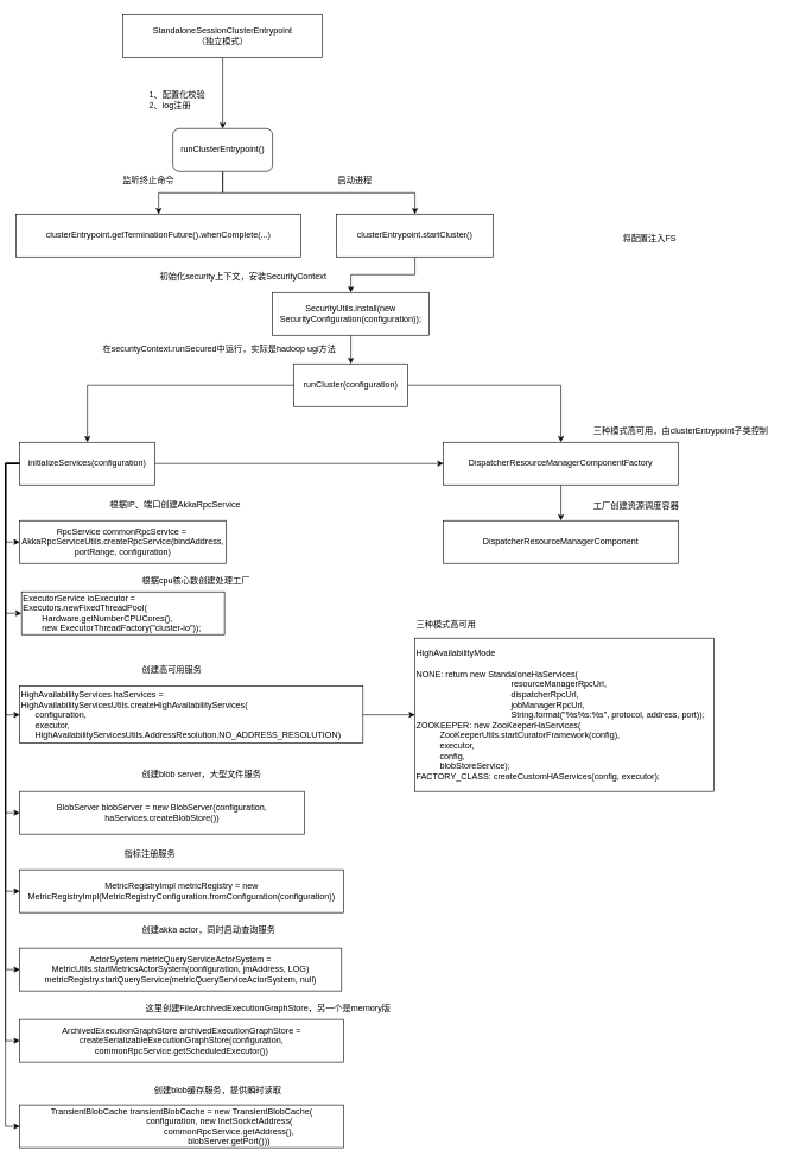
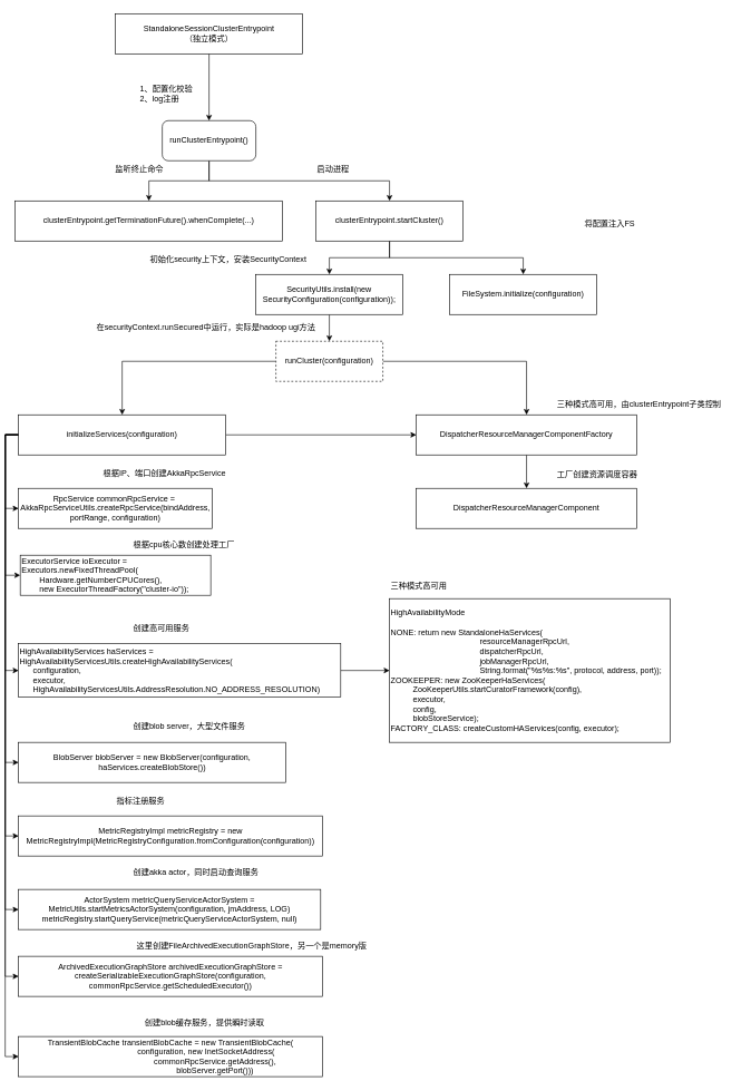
  <mxCell id="0" />
  <mxCell id="1" parent="0" />
  <mxCell id="2" value="&lt;div style=&quot;white-space: pre-wrap; line-height: 1.75; font-size: 12px;&quot;&gt;&lt;br style=&quot;font-size: 12px;&quot;&gt;&lt;/div&gt;" style="text;html=1;resizable=0;points=[];autosize=1;align=left;verticalAlign=top;spacingTop=-4;labelBackgroundColor=none;fontSize=12;" parent="1" vertex="1"><mxGeometry x="310" y="110" width="20" height="30" as="geometry" /></mxCell>
  <mxCell id="3" style="edgeStyle=orthogonalEdgeStyle;rounded=0;orthogonalLoop=1;jettySize=auto;html=1;labelBackgroundColor=none;fontSize=12;" parent="1" source="4" target="17" edge="1"><mxGeometry relative="1" as="geometry" /></mxCell>
  <mxCell id="4" value="&lt;span style=&quot;font-size: 12px; text-align: left; white-space: pre-wrap;&quot;&gt;StandaloneSessionClusterEntrypoint&lt;br style=&quot;font-size: 12px;&quot;&gt;（独立模式）&lt;/span&gt;" style="rounded=0;whiteSpace=wrap;html=1;labelBackgroundColor=none;fontSize=12;" parent="1" vertex="1"><mxGeometry x="170" y="20" width="280" height="60" as="geometry" /></mxCell>
+ <mxCell id="5" style="edgeStyle=orthogonalEdgeStyle;rounded=0;orthogonalLoop=1;jettySize=auto;html=1;labelBackgroundColor=none;fontSize=12;" parent="1" source="7" target="9" edge="1"><mxGeometry relative="1" as="geometry" /></mxCell>
  <mxCell id="6" style="edgeStyle=orthogonalEdgeStyle;rounded=0;orthogonalLoop=1;jettySize=auto;html=1;labelBackgroundColor=none;fontSize=12;" parent="1" source="7" target="11" edge="1"><mxGeometry relative="1" as="geometry" /></mxCell>
  <mxCell id="7" value="&lt;div style=&quot;white-space: pre-wrap; text-align: left; line-height: 1.75; font-size: 12px;&quot;&gt;clusterEntrypoint.startCluster()&lt;/div&gt;" style="rounded=0;whiteSpace=wrap;html=1;labelBackgroundColor=none;fontSize=12;" parent="1" vertex="1"><mxGeometry x="470" y="300" width="220" height="60" as="geometry" /></mxCell>
  <mxCell id="8" value="&lt;div style=&quot;white-space: pre-wrap; text-align: left; line-height: 1.75; font-size: 12px;&quot;&gt;clusterEntrypoint.getTerminationFuture().whenComplete(...)&lt;/div&gt;" style="rounded=0;whiteSpace=wrap;html=1;labelBackgroundColor=none;fontSize=12;" parent="1" vertex="1"><mxGeometry x="20" y="300" width="400" height="60" as="geometry" /></mxCell>
+ <mxCell id="9" value="FileSystem.initialize(configuration)" style="rounded=0;whiteSpace=wrap;html=1;labelBackgroundColor=none;fontSize=12;" parent="1" vertex="1"><mxGeometry x="670" y="410" width="220" height="60" as="geometry" /></mxCell>
  <mxCell id="10" style="edgeStyle=orthogonalEdgeStyle;rounded=0;orthogonalLoop=1;jettySize=auto;html=1;labelBackgroundColor=none;fontSize=12;" parent="1" source="11" target="14" edge="1"><mxGeometry relative="1" as="geometry" /></mxCell>
  <mxCell id="11" value="SecurityUtils.install(new SecurityConfiguration(configuration));" style="rounded=0;whiteSpace=wrap;html=1;labelBackgroundColor=none;fontSize=12;" parent="1" vertex="1"><mxGeometry x="380" y="410" width="220" height="60" as="geometry" /></mxCell>
  <mxCell id="12" style="edgeStyle=orthogonalEdgeStyle;rounded=0;orthogonalLoop=1;jettySize=auto;html=1;entryX=0.5;entryY=0;entryDx=0;entryDy=0;labelBackgroundColor=none;fontSize=12;" parent="1" source="14" target="33" edge="1"><mxGeometry relative="1" as="geometry" /></mxCell>
  <mxCell id="13" style="edgeStyle=orthogonalEdgeStyle;rounded=0;orthogonalLoop=1;jettySize=auto;html=1;entryX=0.5;entryY=0;entryDx=0;entryDy=0;" edge="1" parent="1" source="14" target="54"><mxGeometry relative="1" as="geometry" /></mxCell>
- <mxCell id="14" value="runCluster(configuration)" style="rounded=0;whiteSpace=wrap;html=1;labelBackgroundColor=none;fontSize=12;" parent="1" vertex="1"><mxGeometry x="410" y="510" width="160" height="60" as="geometry" /></mxCell>
+ <mxCell id="14" value="runCluster(configuration)" style="rounded=0;whiteSpace=wrap;html=1;labelBackgroundColor=none;fontSize=12;dashed=1;" parent="1" vertex="1"><mxGeometry x="410" y="510" width="160" height="60" as="geometry" /></mxCell>
  <mxCell id="15" style="edgeStyle=orthogonalEdgeStyle;rounded=0;orthogonalLoop=1;jettySize=auto;html=1;labelBackgroundColor=none;fontSize=12;" parent="1" source="17" target="8" edge="1"><mxGeometry relative="1" as="geometry" /></mxCell>
  <mxCell id="16" style="edgeStyle=orthogonalEdgeStyle;rounded=0;orthogonalLoop=1;jettySize=auto;html=1;labelBackgroundColor=none;fontSize=12;exitX=0.5;exitY=1;exitDx=0;exitDy=0;" parent="1" source="17" target="7" edge="1"><mxGeometry relative="1" as="geometry" /></mxCell>
  <mxCell id="17" value="&lt;span style=&quot;text-align: left&quot;&gt;runClusterEntrypoint()&lt;/span&gt;" style="whiteSpace=wrap;html=1;labelBackgroundColor=none;fontSize=12;rounded=1;" parent="1" vertex="1"><mxGeometry x="240" y="180" width="140" height="60" as="geometry" /></mxCell>
  <mxCell id="18" value="1、配置化校验&lt;br&gt;2、log注册" style="text;html=1;resizable=0;points=[];autosize=1;align=left;verticalAlign=top;spacingTop=-4;fontSize=12;" parent="1" vertex="1"><mxGeometry x="205" y="123" width="90" height="30" as="geometry" /></mxCell>
  <mxCell id="19" value="监听终止命令" style="text;html=1;resizable=0;points=[];autosize=1;align=left;verticalAlign=top;spacingTop=-4;fontSize=12;" parent="1" vertex="1"><mxGeometry x="168" y="243" width="90" height="20" as="geometry" /></mxCell>
  <mxCell id="20" value="启动进程" style="text;html=1;resizable=0;points=[];autosize=1;align=left;verticalAlign=top;spacingTop=-4;fontSize=12;" parent="1" vertex="1"><mxGeometry x="470" y="243" width="60" height="20" as="geometry" /></mxCell>
  <mxCell id="21" value="将配置注入FS" style="text;html=1;resizable=0;points=[];autosize=1;align=left;verticalAlign=top;spacingTop=-4;fontSize=12;" parent="1" vertex="1"><mxGeometry x="870" y="325" width="90" height="20" as="geometry" /></mxCell>
  <mxCell id="22" value="初始化security上下文，安装SecurityContext" style="text;html=1;resizable=0;points=[];autosize=1;align=left;verticalAlign=top;spacingTop=-4;fontSize=12;" parent="1" vertex="1"><mxGeometry x="220" y="378" width="250" height="20" as="geometry" /></mxCell>
  <mxCell id="23" value="在securityContext.runSecured中运行，实际是hadoop ugi方法" style="text;html=1;resizable=0;points=[];autosize=1;align=left;verticalAlign=top;spacingTop=-4;fontSize=12;" parent="1" vertex="1"><mxGeometry x="140" y="480" width="340" height="20" as="geometry" /></mxCell>
  <mxCell id="24" style="edgeStyle=orthogonalEdgeStyle;rounded=0;orthogonalLoop=1;jettySize=auto;html=1;exitX=0;exitY=0.5;exitDx=0;exitDy=0;entryX=0;entryY=0.5;entryDx=0;entryDy=0;labelBackgroundColor=none;fontSize=12;align=left;" parent="1" source="33" target="34" edge="1"><mxGeometry relative="1" as="geometry" /></mxCell>
  <mxCell id="25" style="edgeStyle=orthogonalEdgeStyle;rounded=0;orthogonalLoop=1;jettySize=auto;html=1;entryX=0;entryY=0.5;entryDx=0;entryDy=0;labelBackgroundColor=none;fontSize=12;align=left;exitX=0;exitY=0.5;exitDx=0;exitDy=0;" parent="1" source="33" target="36" edge="1"><mxGeometry relative="1" as="geometry" /></mxCell>
  <mxCell id="26" style="edgeStyle=orthogonalEdgeStyle;rounded=0;orthogonalLoop=1;jettySize=auto;html=1;entryX=0;entryY=0.5;entryDx=0;entryDy=0;labelBackgroundColor=none;fontSize=12;align=left;exitX=0;exitY=0.5;exitDx=0;exitDy=0;" parent="1" source="33" target="39" edge="1"><mxGeometry relative="1" as="geometry" /></mxCell>
  <mxCell id="27" style="edgeStyle=orthogonalEdgeStyle;rounded=0;orthogonalLoop=1;jettySize=auto;html=1;entryX=0;entryY=0.5;entryDx=0;entryDy=0;exitX=0;exitY=0.5;exitDx=0;exitDy=0;" parent="1" source="33" target="43" edge="1"><mxGeometry relative="1" as="geometry" /></mxCell>
  <mxCell id="28" style="edgeStyle=orthogonalEdgeStyle;rounded=0;orthogonalLoop=1;jettySize=auto;html=1;entryX=0;entryY=0.5;entryDx=0;entryDy=0;exitX=0;exitY=0.5;exitDx=0;exitDy=0;" parent="1" source="33" target="45" edge="1"><mxGeometry relative="1" as="geometry" /></mxCell>
  <mxCell id="29" style="edgeStyle=orthogonalEdgeStyle;rounded=0;orthogonalLoop=1;jettySize=auto;html=1;entryX=0;entryY=0.5;entryDx=0;entryDy=0;exitX=0;exitY=0.5;exitDx=0;exitDy=0;" parent="1" source="33" target="47" edge="1"><mxGeometry relative="1" as="geometry" /></mxCell>
  <mxCell id="30" style="edgeStyle=orthogonalEdgeStyle;rounded=0;orthogonalLoop=1;jettySize=auto;html=1;entryX=0;entryY=0.5;entryDx=0;entryDy=0;exitX=0;exitY=0.5;exitDx=0;exitDy=0;" parent="1" source="33" target="49" edge="1"><mxGeometry relative="1" as="geometry" /></mxCell>
  <mxCell id="31" style="edgeStyle=orthogonalEdgeStyle;rounded=0;orthogonalLoop=1;jettySize=auto;html=1;entryX=0;entryY=0.5;entryDx=0;entryDy=0;exitX=0;exitY=0.5;exitDx=0;exitDy=0;" parent="1" source="33" target="51" edge="1"><mxGeometry relative="1" as="geometry" /></mxCell>
  <mxCell id="32" style="edgeStyle=orthogonalEdgeStyle;rounded=0;orthogonalLoop=1;jettySize=auto;html=1;entryX=0;entryY=0.5;entryDx=0;entryDy=0;" edge="1" parent="1" source="33" target="54"><mxGeometry relative="1" as="geometry" /></mxCell>
- <mxCell id="33" value="initializeServices(configuration)" style="rounded=0;whiteSpace=wrap;html=1;labelBackgroundColor=none;fontSize=12;" parent="1" vertex="1"><mxGeometry x="25" y="620" width="190" height="60" as="geometry" /></mxCell>
+ <mxCell id="33" value="initializeServices(configuration)" style="rounded=0;whiteSpace=wrap;html=1;labelBackgroundColor=none;fontSize=12;" parent="1" vertex="1"><mxGeometry x="25" y="620" width="310" height="60" as="geometry" /></mxCell>
  <mxCell id="34" value="RpcService commonRpcService =&amp;nbsp;&lt;br&gt;AkkaRpcServiceUtils.createRpcService(bindAddress, portRange, configuration)" style="rounded=0;whiteSpace=wrap;html=1;labelBackgroundColor=none;fontSize=12;" parent="1" vertex="1"><mxGeometry x="25" y="730" width="290" height="60" as="geometry" /></mxCell>
  <mxCell id="35" value="根据IP、端口创建AkkaRpcService" style="text;html=1;resizable=0;points=[];autosize=1;align=left;verticalAlign=top;spacingTop=-4;fontSize=12;" parent="1" vertex="1"><mxGeometry x="150" y="698" width="200" height="20" as="geometry" /></mxCell>
  <mxCell id="36" value="ExecutorService ioExecutor&amp;nbsp;&lt;span&gt;= Executors.newFixedThreadPool(&lt;/span&gt;&lt;div&gt;&amp;nbsp; &amp;nbsp; &amp;nbsp; &amp;nbsp; Hardware.getNumberCPUCores(),&lt;/div&gt;&lt;div&gt;&amp;nbsp; &amp;nbsp; &amp;nbsp; &amp;nbsp; new ExecutorThreadFactory(&quot;cluster-io&quot;));&lt;/div&gt;" style="rounded=0;whiteSpace=wrap;html=1;labelBackgroundColor=none;fontSize=12;align=left;" parent="1" vertex="1"><mxGeometry x="27.5" y="830" width="285" height="60" as="geometry" /></mxCell>
  <mxCell id="37" value="根据cpu核心数创建处理工厂" style="text;html=1;resizable=0;points=[];autosize=1;align=left;verticalAlign=top;spacingTop=-4;fontSize=12;" parent="1" vertex="1"><mxGeometry x="195" y="805" width="170" height="20" as="geometry" /></mxCell>
  <mxCell id="38" style="edgeStyle=orthogonalEdgeStyle;rounded=0;orthogonalLoop=1;jettySize=auto;html=1;entryX=0;entryY=0.5;entryDx=0;entryDy=0;labelBackgroundColor=none;fontSize=12;align=left;" parent="1" source="39" target="40" edge="1"><mxGeometry relative="1" as="geometry" /></mxCell>
  <mxCell id="39" value="&lt;div&gt;HighAvailabilityServices haServices = HighAvailabilityServicesUtils.createHighAvailabilityServices(&lt;/div&gt;&lt;div&gt;&amp;nbsp; &amp;nbsp; &amp;nbsp; configuration,&lt;/div&gt;&lt;div&gt;&amp;nbsp; &amp;nbsp; &amp;nbsp; executor,&lt;/div&gt;&lt;div&gt;&amp;nbsp; &amp;nbsp; &amp;nbsp; HighAvailabilityServicesUtils.AddressResolution.NO_ADDRESS_RESOLUTION)&lt;/div&gt;" style="rounded=0;whiteSpace=wrap;html=1;labelBackgroundColor=none;fontSize=12;align=left;" parent="1" vertex="1"><mxGeometry x="25" y="962.5" width="482" height="80" as="geometry" /></mxCell>
  <mxCell id="40" value="&lt;div&gt;HighAvailabilityMode&lt;/div&gt;&lt;div&gt;&lt;br&gt;&lt;/div&gt;&lt;div&gt;NONE:&amp;nbsp;&lt;span&gt;return new StandaloneHaServices(&lt;/span&gt;&lt;/div&gt;&lt;div&gt;&lt;span style=&quot;white-space: pre&quot;&gt;&#09;&#09;&#09;&#09;&#09;&lt;/span&gt;resourceManagerRpcUrl,&lt;/div&gt;&lt;div&gt;&lt;span style=&quot;white-space: pre&quot;&gt;&#09;&#09;&#09;&#09;&#09;&lt;/span&gt;dispatcherRpcUrl,&lt;/div&gt;&lt;div&gt;&lt;span style=&quot;white-space: pre&quot;&gt;&#09;&#09;&#09;&#09;&#09;&lt;/span&gt;jobManagerRpcUrl,&lt;/div&gt;&lt;div&gt;&lt;span style=&quot;white-space: pre&quot;&gt;&#09;&#09;&#09;&#09;&#09;&lt;/span&gt;String.format(&quot;%s%s:%s&quot;, protocol, address, port));&lt;/div&gt;&lt;div&gt;ZOOKEEPER: new ZooKeeperHaServices(&lt;/div&gt;&lt;div&gt;&amp;nbsp; &amp;nbsp; &amp;nbsp; &amp;nbsp; &amp;nbsp; ZooKeeperUtils.startCuratorFramework(config),&lt;/div&gt;&lt;div&gt;&amp;nbsp; &amp;nbsp; &amp;nbsp; &amp;nbsp; &amp;nbsp; executor,&lt;/div&gt;&lt;div&gt;&amp;nbsp; &amp;nbsp; &amp;nbsp; &amp;nbsp; &amp;nbsp; config,&lt;/div&gt;&lt;div&gt;&amp;nbsp; &amp;nbsp; &amp;nbsp; &amp;nbsp; &amp;nbsp; blobStoreService);&lt;/div&gt;&lt;div&gt;FACTORY_CLASS: createCustomHAServices(config, executor);&lt;/div&gt;" style="rounded=0;whiteSpace=wrap;html=1;labelBackgroundColor=none;fontSize=12;align=left;" parent="1" vertex="1"><mxGeometry x="580" y="895" width="420" height="215" as="geometry" /></mxCell>
  <mxCell id="41" value="创建高可用服务" style="text;html=1;resizable=0;points=[];autosize=1;align=left;verticalAlign=top;spacingTop=-4;fontSize=12;" parent="1" vertex="1"><mxGeometry x="195" y="930" width="100" height="20" as="geometry" /></mxCell>
  <mxCell id="42" value="三种模式高可用" style="text;html=1;resizable=0;points=[];autosize=1;align=left;verticalAlign=top;spacingTop=-4;fontSize=12;" parent="1" vertex="1"><mxGeometry x="580" y="866" width="100" height="20" as="geometry" /></mxCell>
  <mxCell id="43" value="BlobServer blobServer = new BlobServer(configuration, haServices.createBlobStore())" style="rounded=0;whiteSpace=wrap;html=1;" parent="1" vertex="1"><mxGeometry x="25" y="1110" width="400" height="60" as="geometry" /></mxCell>
  <mxCell id="44" value="创建blob server，大型文件服务" style="text;html=1;resizable=0;points=[];autosize=1;align=left;verticalAlign=top;spacingTop=-4;" parent="1" vertex="1"><mxGeometry x="195" y="1077" width="180" height="20" as="geometry" /></mxCell>
  <mxCell id="45" value="MetricRegistryImpl metricRegistry = new MetricRegistryImpl(MetricRegistryConfiguration.fromConfiguration(configuration))" style="rounded=0;whiteSpace=wrap;html=1;" parent="1" vertex="1"><mxGeometry x="25" y="1220" width="455" height="60" as="geometry" /></mxCell>
  <mxCell id="46" value="指标注册服务" style="text;html=1;resizable=0;points=[];autosize=1;align=left;verticalAlign=top;spacingTop=-4;" parent="1" vertex="1"><mxGeometry x="170" y="1188" width="90" height="20" as="geometry" /></mxCell>
  <mxCell id="47" value="&lt;div&gt;ActorSystem metricQueryServiceActorSystem = MetricUtils.startMetricsActorSystem(configuration, jmAddress, LOG)&lt;/div&gt;&lt;div&gt;metricRegistry.startQueryService(metricQueryServiceActorSystem, null)&lt;/div&gt;" style="rounded=0;whiteSpace=wrap;html=1;" parent="1" vertex="1"><mxGeometry x="25" y="1330" width="452" height="60" as="geometry" /></mxCell>
  <mxCell id="48" value="创建akka actor，同时启动查询服务" style="text;html=1;resizable=0;points=[];autosize=1;align=left;verticalAlign=top;spacingTop=-4;" parent="1" vertex="1"><mxGeometry x="195" y="1295" width="200" height="20" as="geometry" /></mxCell>
  <mxCell id="49" value="ArchivedExecutionGraphStore archivedExecutionGraphStore = createSerializableExecutionGraphStore(configuration, commonRpcService.getScheduledExecutor())" style="rounded=0;whiteSpace=wrap;html=1;" parent="1" vertex="1"><mxGeometry x="25" y="1430" width="455" height="60" as="geometry" /></mxCell>
  <mxCell id="50" value="这里创建FileArchivedExecutionGraphStore，另一个是memory版" style="text;html=1;resizable=0;points=[];autosize=1;align=left;verticalAlign=top;spacingTop=-4;" parent="1" vertex="1"><mxGeometry x="200" y="1404" width="360" height="20" as="geometry" /></mxCell>
  <mxCell id="51" value="&lt;div&gt;TransientBlobCache transientBlobCache = new TransientBlobCache(&lt;/div&gt;&lt;div&gt;&lt;span style=&quot;white-space: pre&quot;&gt;&#09;&#09;&#09;&#09;&lt;/span&gt;configuration, new InetSocketAddress(&lt;/div&gt;&lt;div&gt;&lt;span style=&quot;white-space: pre&quot;&gt;&#09;&#09;&#09;&#09;&#09;&lt;/span&gt;commonRpcService.getAddress(),&lt;/div&gt;&lt;div&gt;&lt;span style=&quot;white-space: pre&quot;&gt;&#09;&#09;&#09;&#09;&#09;&lt;/span&gt;blobServer.getPort()))&lt;/div&gt;" style="rounded=0;whiteSpace=wrap;html=1;" parent="1" vertex="1"><mxGeometry x="25" y="1550" width="455" height="60" as="geometry" /></mxCell>
  <mxCell id="52" value="创建blob缓存服务，提供瞬时读取" style="text;html=1;resizable=0;points=[];autosize=1;align=left;verticalAlign=top;spacingTop=-4;" parent="1" vertex="1"><mxGeometry x="212" y="1519" width="190" height="20" as="geometry" /></mxCell>
  <mxCell id="53" value="" style="edgeStyle=orthogonalEdgeStyle;rounded=0;orthogonalLoop=1;jettySize=auto;html=1;" edge="1" parent="1" source="54" target="55"><mxGeometry relative="1" as="geometry" /></mxCell>
  <mxCell id="54" value="DispatcherResourceManagerComponentFactory" style="rounded=0;whiteSpace=wrap;html=1;" vertex="1" parent="1"><mxGeometry x="620" y="620" width="330" height="60" as="geometry" /></mxCell>
  <mxCell id="55" value="DispatcherResourceManagerComponent" style="rounded=0;whiteSpace=wrap;html=1;" vertex="1" parent="1"><mxGeometry x="620" y="730" width="330" height="60" as="geometry" /></mxCell>
  <mxCell id="56" value="三种模式高可用，由clusterEntrypoint子类控制" style="text;html=1;resizable=0;points=[];autosize=1;align=left;verticalAlign=top;spacingTop=-4;" vertex="1" parent="1"><mxGeometry x="829" y="595" width="270" height="20" as="geometry" /></mxCell>
  <mxCell id="57" value="工厂创建资源调度容器" style="text;html=1;resizable=0;points=[];autosize=1;align=left;verticalAlign=top;spacingTop=-4;" vertex="1" parent="1"><mxGeometry x="829" y="700" width="140" height="20" as="geometry" /></mxCell>
